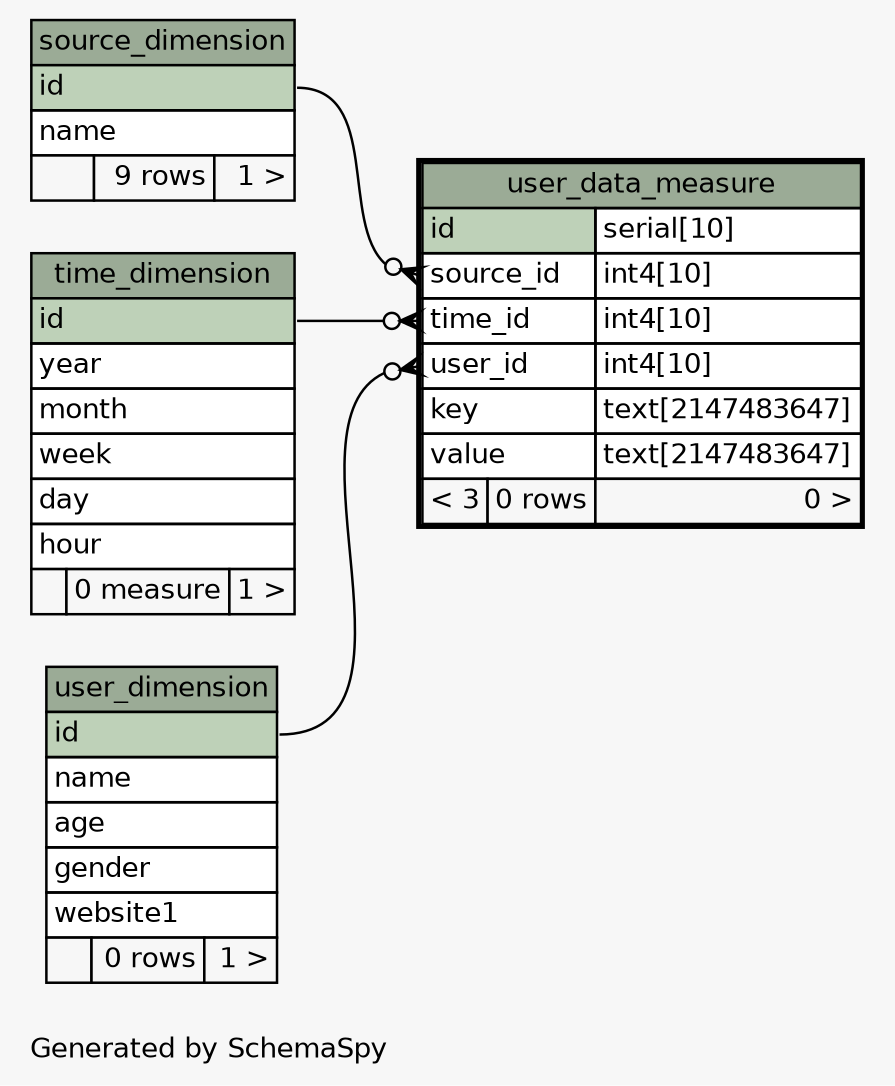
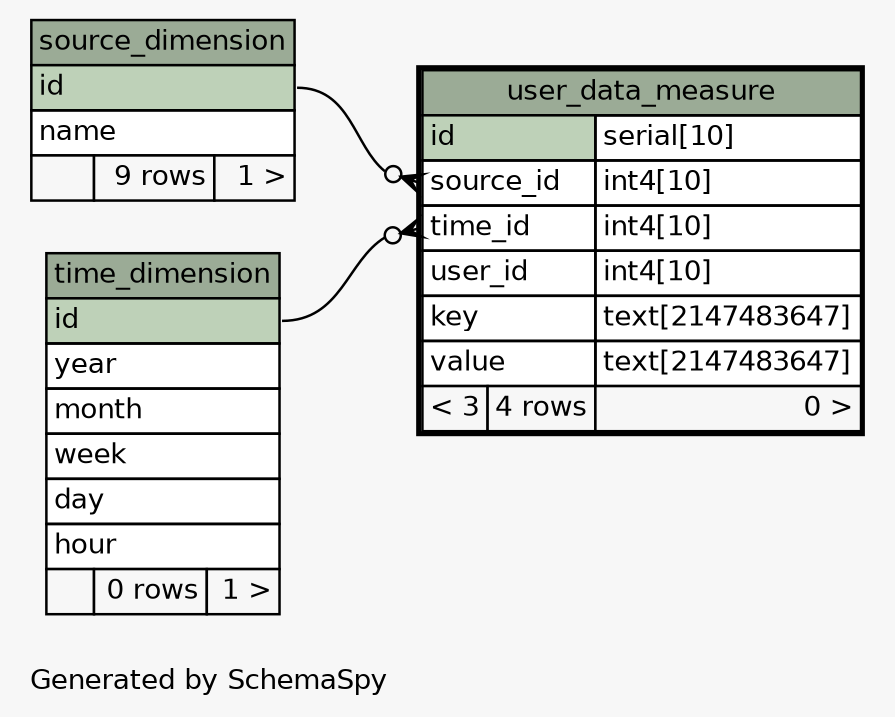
  digraph {
    bgcolor="#f7f7f7"
    fontname=Helvetica
    fontsize=11
    label="\nGenerated by SchemaSpy"
    labeljust=l
    nodesep=0.18
    rankdir=RL
    ranksep=0.46
    node [fontname=Helvetica fontsize=11 shape=plaintext]
    edge [arrowhead=none arrowsize=0.8 arrowtail=crowodot dir=back headport="id:e"]
-   n1 [label=<     <TABLE BORDER="2" CELLBORDER="1" CELLSPACING="0" BGCOLOR="#ffffff">       <TR><TD COLSPAN="3" BGCOLOR="#9bab96" ALIGN="CENTER">user_data_measure</TD></TR>       <TR><TD PORT="id" COLSPAN="2" BGCOLOR="#bed1b8" ALIGN="LEFT">id</TD><TD PORT="id.type" ALIGN="LEFT">serial[10]</TD></TR>       <TR><TD PORT="source_id" COLSPAN="2" ALIGN="LEFT">source_id</TD><TD PORT="source_id.type" ALIGN="LEFT">int4[10]</TD></TR>       <TR><TD PORT="time_id" COLSPAN="2" ALIGN="LEFT">time_id</TD><TD PORT="time_id.type" ALIGN="LEFT">int4[10]</TD></TR>       <TR><TD PORT="user_id" COLSPAN="2" ALIGN="LEFT">user_id</TD><TD PORT="user_id.type" ALIGN="LEFT">int4[10]</TD></TR>       <TR><TD PORT="key" COLSPAN="2" ALIGN="LEFT">key</TD><TD PORT="key.type" ALIGN="LEFT">text[2147483647]</TD></TR>       <TR><TD PORT="value" COLSPAN="2" ALIGN="LEFT">value</TD><TD PORT="value.type" ALIGN="LEFT">text[2147483647]</TD></TR>       <TR><TD ALIGN="LEFT" BGCOLOR="#f7f7f7">&lt; 3</TD><TD ALIGN="RIGHT" BGCOLOR="#f7f7f7">0 rows</TD><TD ALIGN="RIGHT" BGCOLOR="#f7f7f7">0 &gt;</TD></TR>     </TABLE>>]
+   n1 [label=<     <TABLE BORDER="2" CELLBORDER="1" CELLSPACING="0" BGCOLOR="#ffffff">       <TR><TD COLSPAN="3" BGCOLOR="#9bab96" ALIGN="CENTER">user_data_measure</TD></TR>       <TR><TD PORT="id" COLSPAN="2" BGCOLOR="#bed1b8" ALIGN="LEFT">id</TD><TD PORT="id.type" ALIGN="LEFT">serial[10]</TD></TR>       <TR><TD PORT="source_id" COLSPAN="2" ALIGN="LEFT">source_id</TD><TD PORT="source_id.type" ALIGN="LEFT">int4[10]</TD></TR>       <TR><TD PORT="time_id" COLSPAN="2" ALIGN="LEFT">time_id</TD><TD PORT="time_id.type" ALIGN="LEFT">int4[10]</TD></TR>       <TR><TD PORT="user_id" COLSPAN="2" ALIGN="LEFT">user_id</TD><TD PORT="user_id.type" ALIGN="LEFT">int4[10]</TD></TR>       <TR><TD PORT="key" COLSPAN="2" ALIGN="LEFT">key</TD><TD PORT="key.type" ALIGN="LEFT">text[2147483647]</TD></TR>       <TR><TD PORT="value" COLSPAN="2" ALIGN="LEFT">value</TD><TD PORT="value.type" ALIGN="LEFT">text[2147483647]</TD></TR>       <TR><TD ALIGN="LEFT" BGCOLOR="#f7f7f7">&lt; 3</TD><TD ALIGN="RIGHT" BGCOLOR="#f7f7f7">4 rows</TD><TD ALIGN="RIGHT" BGCOLOR="#f7f7f7">0 &gt;</TD></TR>     </TABLE>>]
    n2 [label=<     <TABLE BORDER="0" CELLBORDER="1" CELLSPACING="0" BGCOLOR="#ffffff">       <TR><TD COLSPAN="3" BGCOLOR="#9bab96" ALIGN="CENTER">source_dimension</TD></TR>       <TR><TD PORT="id" COLSPAN="3" BGCOLOR="#bed1b8" ALIGN="LEFT">id</TD></TR>       <TR><TD PORT="name" COLSPAN="3" ALIGN="LEFT">name</TD></TR>       <TR><TD ALIGN="LEFT" BGCOLOR="#f7f7f7">  </TD><TD ALIGN="RIGHT" BGCOLOR="#f7f7f7">9 rows</TD><TD ALIGN="RIGHT" BGCOLOR="#f7f7f7">1 &gt;</TD></TR>     </TABLE>>]
-   n3 [label=<     <TABLE BORDER="0" CELLBORDER="1" CELLSPACING="0" BGCOLOR="#ffffff">       <TR><TD COLSPAN="3" BGCOLOR="#9bab96" ALIGN="CENTER">time_dimension</TD></TR>       <TR><TD PORT="id" COLSPAN="3" BGCOLOR="#bed1b8" ALIGN="LEFT">id</TD></TR>       <TR><TD PORT="year" COLSPAN="3" ALIGN="LEFT">year</TD></TR>       <TR><TD PORT="month" COLSPAN="3" ALIGN="LEFT">month</TD></TR>       <TR><TD PORT="week" COLSPAN="3" ALIGN="LEFT">week</TD></TR>       <TR><TD PORT="day" COLSPAN="3" ALIGN="LEFT">day</TD></TR>       <TR><TD PORT="hour" COLSPAN="3" ALIGN="LEFT">hour</TD></TR>       <TR><TD ALIGN="LEFT" BGCOLOR="#f7f7f7">  </TD><TD ALIGN="RIGHT" BGCOLOR="#f7f7f7">0 measure</TD><TD ALIGN="RIGHT" BGCOLOR="#f7f7f7">1 &gt;</TD></TR>     </TABLE>>]
-   n4 [label=<     <TABLE BORDER="0" CELLBORDER="1" CELLSPACING="0" BGCOLOR="#ffffff">       <TR><TD COLSPAN="3" BGCOLOR="#9bab96" ALIGN="CENTER">user_dimension</TD></TR>       <TR><TD PORT="id" COLSPAN="3" BGCOLOR="#bed1b8" ALIGN="LEFT">id</TD></TR>       <TR><TD PORT="name" COLSPAN="3" ALIGN="LEFT">name</TD></TR>       <TR><TD PORT="age" COLSPAN="3" ALIGN="LEFT">age</TD></TR>       <TR><TD PORT="gender" COLSPAN="3" ALIGN="LEFT">gender</TD></TR>       <TR><TD PORT="website1" COLSPAN="3" ALIGN="LEFT">website1</TD></TR>       <TR><TD ALIGN="LEFT" BGCOLOR="#f7f7f7">  </TD><TD ALIGN="RIGHT" BGCOLOR="#f7f7f7">0 rows</TD><TD ALIGN="RIGHT" BGCOLOR="#f7f7f7">1 &gt;</TD></TR>     </TABLE>>]
+   n3 [label=<     <TABLE BORDER="0" CELLBORDER="1" CELLSPACING="0" BGCOLOR="#ffffff">       <TR><TD COLSPAN="3" BGCOLOR="#9bab96" ALIGN="CENTER">time_dimension</TD></TR>       <TR><TD PORT="id" COLSPAN="3" BGCOLOR="#bed1b8" ALIGN="LEFT">id</TD></TR>       <TR><TD PORT="year" COLSPAN="3" ALIGN="LEFT">year</TD></TR>       <TR><TD PORT="month" COLSPAN="3" ALIGN="LEFT">month</TD></TR>       <TR><TD PORT="week" COLSPAN="3" ALIGN="LEFT">week</TD></TR>       <TR><TD PORT="day" COLSPAN="3" ALIGN="LEFT">day</TD></TR>       <TR><TD PORT="hour" COLSPAN="3" ALIGN="LEFT">hour</TD></TR>       <TR><TD ALIGN="LEFT" BGCOLOR="#f7f7f7">  </TD><TD ALIGN="RIGHT" BGCOLOR="#f7f7f7">0 rows</TD><TD ALIGN="RIGHT" BGCOLOR="#f7f7f7">1 &gt;</TD></TR>     </TABLE>>]
    n1 -> n2 [tailport="source_id:w"]
    n1 -> n3 [tailport="time_id:w"]
-   n1 -> n4 [tailport="user_id:w"]
  }
